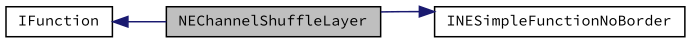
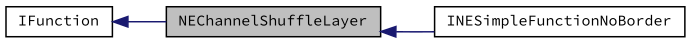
  digraph {
    fontname="Source Code Pro"
    rankdir=LR
    node [color=black fillcolor=white fontname="Source Code Pro" fontsize=10 shape=record style=filled]
    edge [color=midnightblue dir=back fontname="Source Code Pro" fontsize=10 labelfontname=Helvetica labelfontsize=10 style=solid]
    n1 [fillcolor=grey75 fontcolor=black height=0.2 label=NEChannelShuffleLayer width=0.4]
    n2 [height=0.2 label=INESimpleFunctionNoBorder width=0.4]
    n3 [height=0.2 label=IFunction width=0.4]
-   n2 -> n1
+   n1 -> n2
    n3 -> n1
  }
